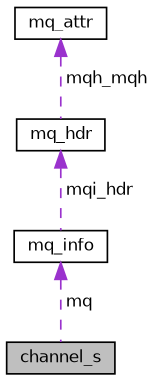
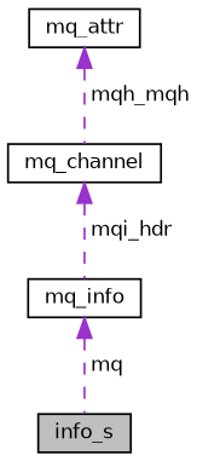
  digraph {
    node [color=black fillcolor=white fontname=Helvetica fontsize=10 shape=record style=filled]
    edge [color=darkorchid3 dir=back fontname=Helvetica fontsize=10 labelfontname=Helvetica labelfontsize=10 style=dashed]
-   n1 [fillcolor=grey75 fontcolor=black height=0.2 label=channel_s width=0.4]
+   n1 [fillcolor=grey75 fontcolor=black height=0.2 label=info_s width=0.4]
    n2 [height=0.2 label=mq_info width=0.4]
-   n3 [height=0.2 label=mq_hdr width=0.4]
+   n3 [height=0.2 label=mq_channel width=0.4]
    n4 [height=0.2 label=mq_attr width=0.4]
    n2 -> n1 [label=" mq"]
    n3 -> n2 [label=" mqi_hdr"]
    n4 -> n3 [label=" mqh_mqh"]
  }
